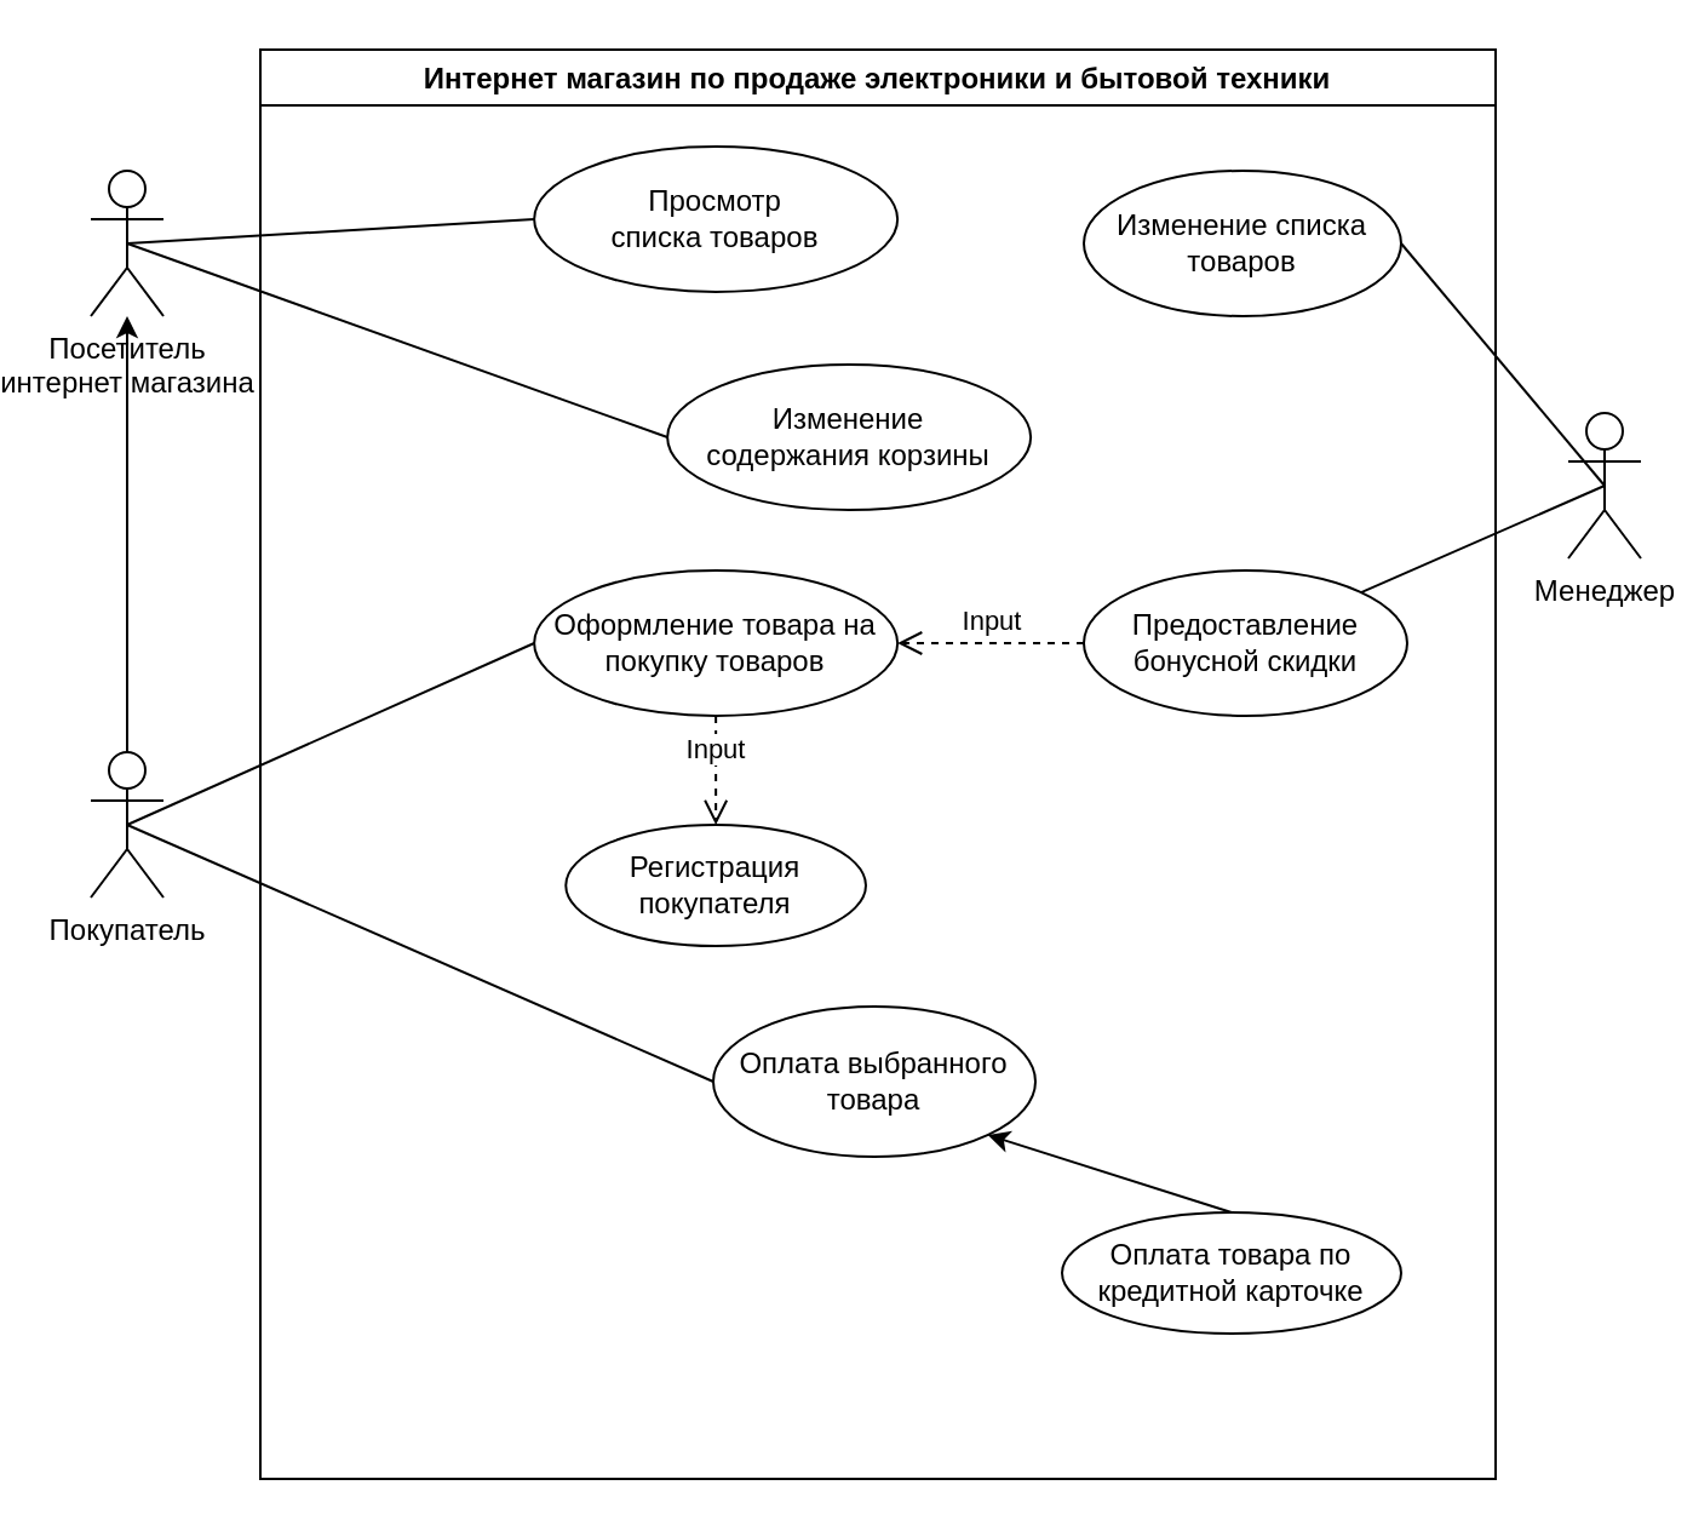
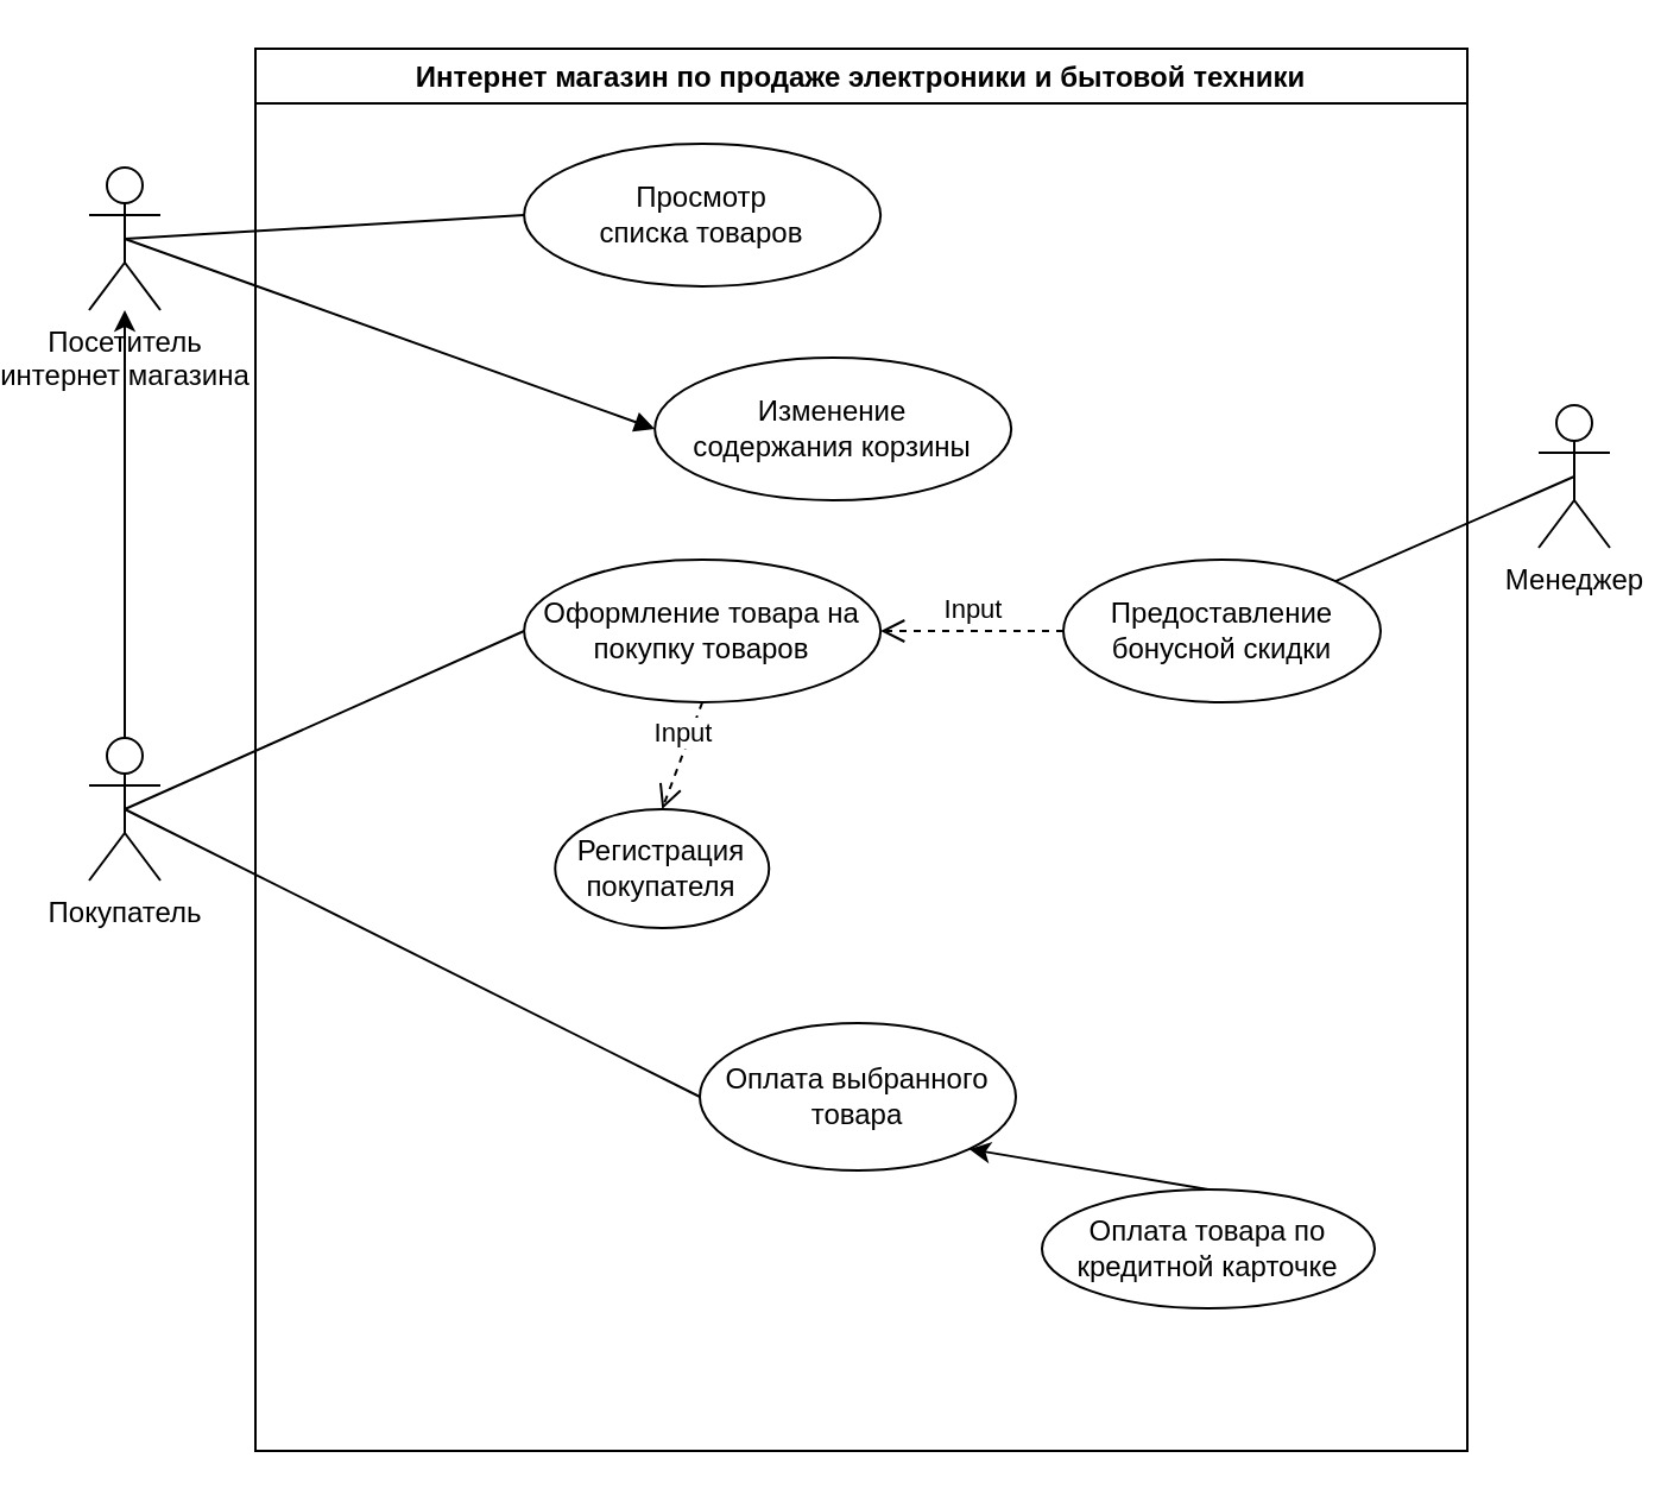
  <mxCell id="0" />
  <mxCell id="1" parent="0" />
  <mxCell id="2" value="Менеджер" style="shape=umlActor;verticalLabelPosition=bottom;verticalAlign=top;html=1;outlineConnect=0;" parent="1" vertex="1"><mxGeometry x="630" y="170" width="30" height="60" as="geometry" /></mxCell>
  <mxCell id="3" value="Посетитель &lt;br&gt;интернет магазина" style="shape=umlActor;verticalLabelPosition=bottom;verticalAlign=top;html=1;outlineConnect=0;" parent="1" vertex="1"><mxGeometry x="20" y="70" width="30" height="60" as="geometry" /></mxCell>
  <mxCell id="4" style="edgeStyle=orthogonalEdgeStyle;rounded=0;orthogonalLoop=1;jettySize=auto;html=1;" parent="1" source="5" target="3" edge="1"><mxGeometry relative="1" as="geometry" /></mxCell>
  <mxCell id="5" value="Покупатель" style="shape=umlActor;verticalLabelPosition=bottom;verticalAlign=top;html=1;outlineConnect=0;" parent="1" vertex="1"><mxGeometry x="20" y="310" width="30" height="60" as="geometry" /></mxCell>
  <mxCell id="6" value="Интернет магазин по продаже электроники и бытовой техники" style="swimlane;" parent="1" vertex="1"><mxGeometry x="90" y="20" width="510" height="590" as="geometry" /></mxCell>
  <mxCell id="7" value="Просмотр&lt;br&gt;списка товаров" style="ellipse;whiteSpace=wrap;html=1;" parent="6" vertex="1"><mxGeometry x="113.07" y="40" width="150" height="60" as="geometry" /></mxCell>
  <mxCell id="8" value="Изменение&lt;br&gt;содержания корзины" style="ellipse;whiteSpace=wrap;html=1;" parent="6" vertex="1"><mxGeometry x="168.07" y="130" width="150" height="60" as="geometry" /></mxCell>
  <mxCell id="9" value="Оформление товара на покупку товаров" style="ellipse;whiteSpace=wrap;html=1;" parent="6" vertex="1"><mxGeometry x="113.07" y="215" width="150" height="60" as="geometry" /></mxCell>
- <mxCell id="10" value="Регистрация покупателя" style="ellipse;whiteSpace=wrap;html=1;" parent="6" vertex="1"><mxGeometry x="126.13" y="320" width="123.87" height="50" as="geometry" /></mxCell>
+ <mxCell id="10" value="Регистрация покупателя" style="ellipse;whiteSpace=wrap;html=1;" parent="6" vertex="1"><mxGeometry x="126.13" y="320" width="90" height="50" as="geometry" /></mxCell>
  <mxCell id="11" value="Input" style="html=1;verticalAlign=bottom;endArrow=open;dashed=1;endSize=8;rounded=0;entryX=0.5;entryY=0;entryDx=0;entryDy=0;exitX=0.5;exitY=1;exitDx=0;exitDy=0;" parent="6" source="9" target="10" edge="1"><mxGeometry relative="1" as="geometry"><mxPoint x="121.5" y="270" as="sourcePoint" /><mxPoint x="81.5" y="320" as="targetPoint" /></mxGeometry></mxCell>
- <mxCell id="12" value="Изменение списка товаров" style="ellipse;whiteSpace=wrap;html=1;" parent="6" vertex="1"><mxGeometry x="340" y="50" width="131" height="60" as="geometry" /></mxCell>
  <mxCell id="13" value="Предоставление бонусной скидки" style="ellipse;whiteSpace=wrap;html=1;" parent="6" vertex="1"><mxGeometry x="340" y="215" width="133.5" height="60" as="geometry" /></mxCell>
  <mxCell id="14" value="Input" style="html=1;verticalAlign=bottom;endArrow=open;dashed=1;endSize=8;rounded=0;exitX=0;exitY=0.5;exitDx=0;exitDy=0;entryX=1;entryY=0.5;entryDx=0;entryDy=0;" parent="6" source="13" target="9" edge="1"><mxGeometry relative="1" as="geometry"><mxPoint x="290" y="270" as="sourcePoint" /><mxPoint x="210" y="270" as="targetPoint" /><mxPoint as="offset" /></mxGeometry></mxCell>
- <mxCell id="15" value="Оплата выбранного товара" style="ellipse;whiteSpace=wrap;html=1;" parent="6" vertex="1"><mxGeometry x="187" y="395" width="133" height="62" as="geometry" /></mxCell>
+ <mxCell id="15" value="Оплата выбранного товара" style="ellipse;whiteSpace=wrap;html=1;" parent="6" vertex="1"><mxGeometry x="187" y="410" width="133" height="62" as="geometry" /></mxCell>
  <mxCell id="16" value="Оплата товара по кредитной карточке" style="ellipse;whiteSpace=wrap;html=1;" parent="6" vertex="1"><mxGeometry x="331" y="480" width="140" height="50" as="geometry" /></mxCell>
  <mxCell id="17" value="" style="endArrow=classic;html=1;rounded=0;entryX=1;entryY=1;entryDx=0;entryDy=0;exitX=0.5;exitY=0;exitDx=0;exitDy=0;" parent="6" source="16" target="15" edge="1"><mxGeometry width="50" height="50" relative="1" as="geometry"><mxPoint x="300" y="500" as="sourcePoint" /><mxPoint x="350" y="450" as="targetPoint" /></mxGeometry></mxCell>
  <mxCell id="18" value="" style="endArrow=none;html=1;rounded=0;entryX=0;entryY=0.5;entryDx=0;entryDy=0;exitX=0.5;exitY=0.5;exitDx=0;exitDy=0;exitPerimeter=0;" parent="1" source="5" target="15" edge="1"><mxGeometry width="50" height="50" relative="1" as="geometry"><mxPoint x="90" y="370" as="sourcePoint" /><mxPoint x="230" y="480" as="targetPoint" /></mxGeometry></mxCell>
  <mxCell id="19" value="" style="endArrow=none;html=1;rounded=0;entryX=0;entryY=0.5;entryDx=0;entryDy=0;exitX=0.5;exitY=0.5;exitDx=0;exitDy=0;exitPerimeter=0;" parent="1" source="3" target="7" edge="1"><mxGeometry width="50" height="50" relative="1" as="geometry"><mxPoint x="60" y="115" as="sourcePoint" /><mxPoint x="110" y="65" as="targetPoint" /></mxGeometry></mxCell>
- <mxCell id="20" value="" style="endArrow=none;html=1;rounded=0;exitX=0.5;exitY=0.5;exitDx=0;exitDy=0;exitPerimeter=0;entryX=0;entryY=0.5;entryDx=0;entryDy=0;" parent="1" source="3" target="8" edge="1"><mxGeometry width="50" height="50" relative="1" as="geometry"><mxPoint x="120" y="170" as="sourcePoint" /><mxPoint x="170" y="120" as="targetPoint" /></mxGeometry></mxCell>
+ <mxCell id="20" value="" style="endArrow=block;html=1;rounded=0;exitX=0.5;exitY=0.5;exitDx=0;exitDy=0;exitPerimeter=0;entryX=0;entryY=0.5;entryDx=0;entryDy=0;" parent="1" source="3" target="8" edge="1"><mxGeometry width="50" height="50" relative="1" as="geometry"><mxPoint x="120" y="170" as="sourcePoint" /><mxPoint x="170" y="120" as="targetPoint" /></mxGeometry></mxCell>
  <mxCell id="21" value="" style="endArrow=none;html=1;rounded=0;entryX=0;entryY=0.5;entryDx=0;entryDy=0;exitX=0.5;exitY=0.5;exitDx=0;exitDy=0;exitPerimeter=0;" parent="1" source="5" target="9" edge="1"><mxGeometry width="50" height="50" relative="1" as="geometry"><mxPoint x="90" y="320" as="sourcePoint" /><mxPoint x="140" y="270" as="targetPoint" /></mxGeometry></mxCell>
- <mxCell id="22" value="" style="endArrow=none;html=1;rounded=0;entryX=1;entryY=0.5;entryDx=0;entryDy=0;exitX=0.5;exitY=0.5;exitDx=0;exitDy=0;exitPerimeter=0;" parent="1" source="2" target="12" edge="1"><mxGeometry width="50" height="50" relative="1" as="geometry"><mxPoint x="639.25" y="260" as="sourcePoint" /><mxPoint x="559.25" y="210" as="targetPoint" /></mxGeometry></mxCell>
  <mxCell id="23" value="" style="endArrow=none;html=1;rounded=0;entryX=0.5;entryY=0.5;entryDx=0;entryDy=0;entryPerimeter=0;" parent="1" source="13" target="2" edge="1"><mxGeometry width="50" height="50" relative="1" as="geometry"><mxPoint x="589.25" y="310" as="sourcePoint" /><mxPoint x="639.25" y="260" as="targetPoint" /></mxGeometry></mxCell>
